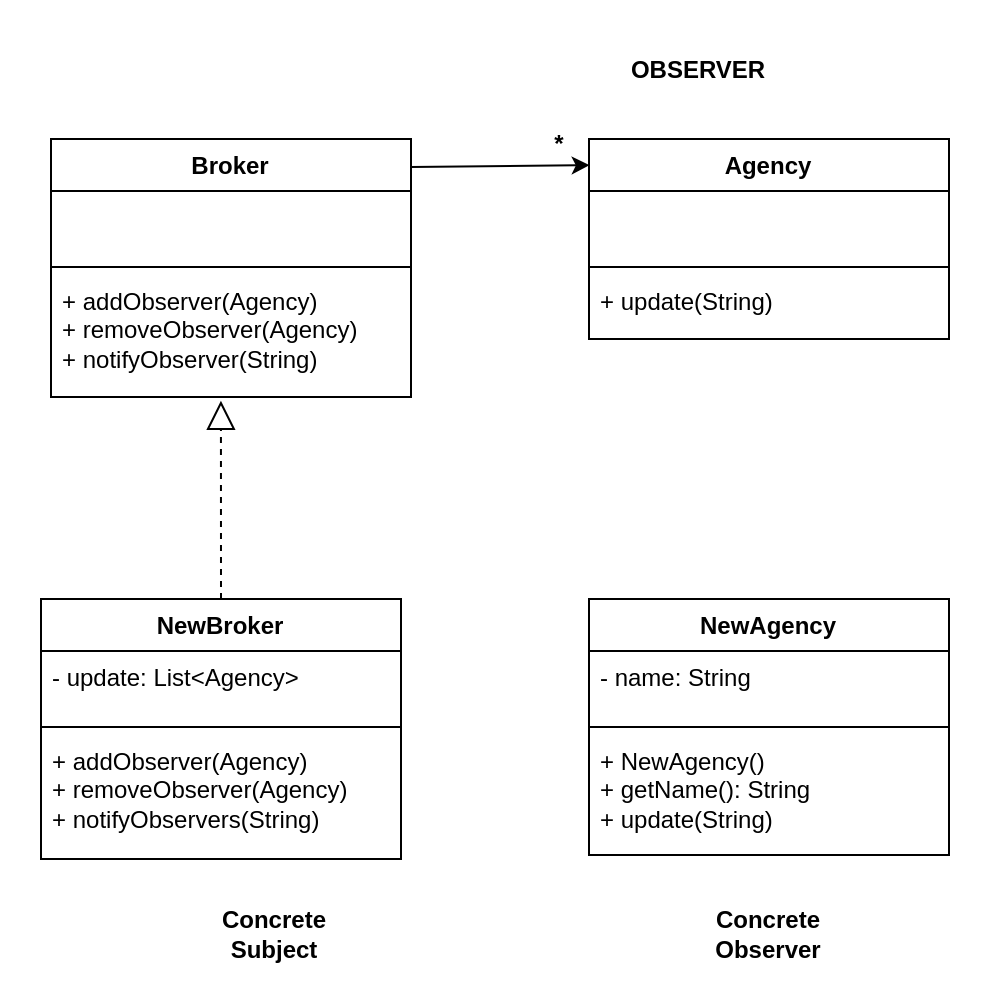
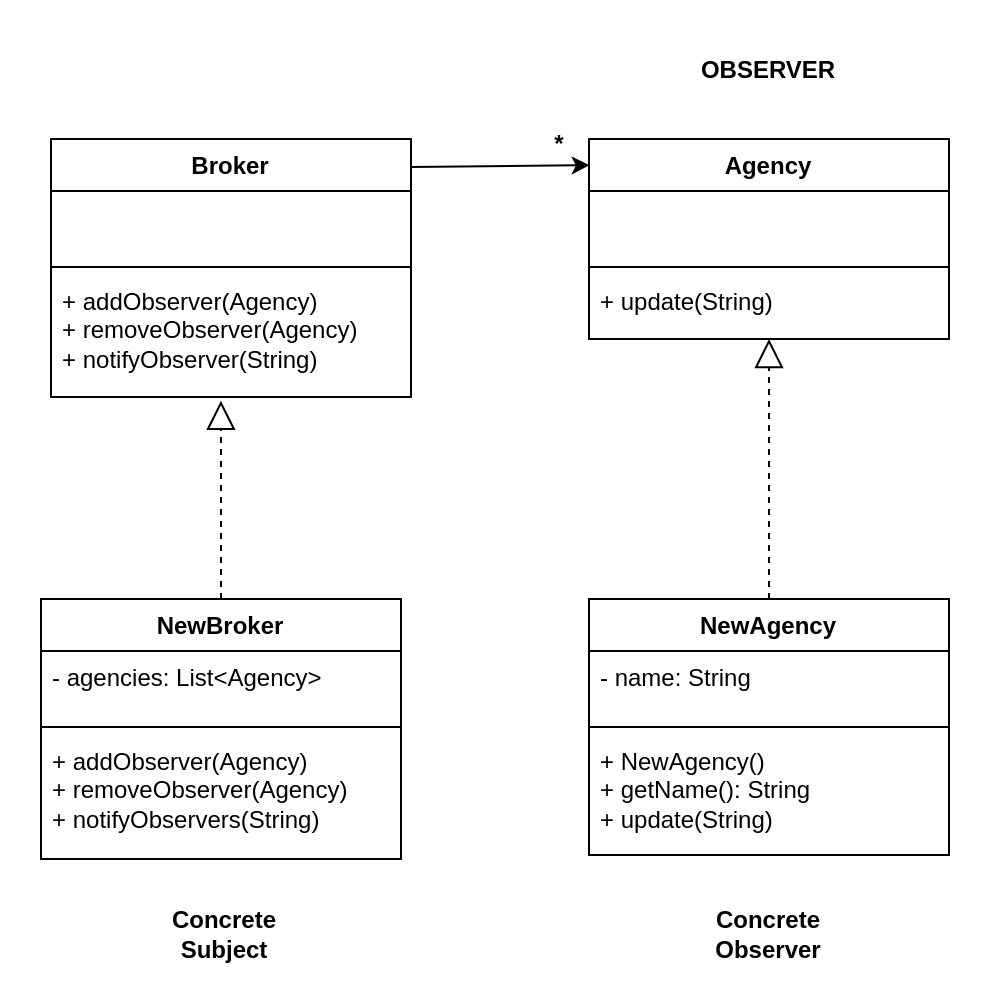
  <mxCell id="0" />
  <mxCell id="1" parent="0" />
  <mxCell id="2" value="Broker" style="swimlane;fontStyle=1;align=center;verticalAlign=top;childLayout=stackLayout;horizontal=1;startSize=26;horizontalStack=0;resizeParent=1;resizeParentMax=0;resizeLast=0;collapsible=1;marginBottom=0;whiteSpace=wrap;html=1;strokeColor=default;fontFamily=Helvetica;fontSize=12;fontColor=default;fillColor=default;" parent="1" vertex="1"><mxGeometry x="25" y="69" width="180" height="129" as="geometry"><mxRectangle x="410" y="210" width="100" height="30" as="alternateBounds" /></mxGeometry></mxCell>
  <mxCell id="3" value="&lt;div&gt;&lt;br&gt;&lt;/div&gt;&lt;div&gt;&lt;br&gt;&lt;/div&gt;" style="text;strokeColor=none;fillColor=none;align=left;verticalAlign=top;spacingLeft=4;spacingRight=4;overflow=hidden;rotatable=0;points=[[0,0.5],[1,0.5]];portConstraint=eastwest;whiteSpace=wrap;html=1;fontFamily=Helvetica;fontSize=12;fontColor=default;" parent="2" vertex="1"><mxGeometry y="26" width="180" height="34" as="geometry" /></mxCell>
  <mxCell id="4" value="" style="line;strokeWidth=1;fillColor=default;align=left;verticalAlign=top;spacingTop=-1;spacingLeft=3;spacingRight=3;rotatable=0;labelPosition=right;points=[];portConstraint=eastwest;strokeColor=default;fontFamily=Helvetica;fontSize=12;fontColor=default;" parent="2" vertex="1"><mxGeometry y="60" width="180" height="8" as="geometry" /></mxCell>
  <mxCell id="5" value="&lt;div&gt;+ addObserver(Agency)&lt;/div&gt;&lt;div&gt;+ removeObserver(Agency)&lt;/div&gt;&lt;div&gt;+ notifyObserver(String)&lt;/div&gt;" style="text;strokeColor=none;fillColor=none;align=left;verticalAlign=top;spacingLeft=4;spacingRight=4;overflow=hidden;rotatable=0;points=[[0,0.5],[1,0.5]];portConstraint=eastwest;whiteSpace=wrap;html=1;fontFamily=Helvetica;fontSize=12;fontColor=default;" parent="2" vertex="1"><mxGeometry y="68" width="180" height="61" as="geometry" /></mxCell>
  <mxCell id="6" value="Agency" style="swimlane;fontStyle=1;align=center;verticalAlign=top;childLayout=stackLayout;horizontal=1;startSize=26;horizontalStack=0;resizeParent=1;resizeParentMax=0;resizeLast=0;collapsible=1;marginBottom=0;whiteSpace=wrap;html=1;strokeColor=default;fontFamily=Helvetica;fontSize=12;fontColor=default;fillColor=default;" vertex="1" parent="1"><mxGeometry x="294" y="69" width="180" height="100" as="geometry"><mxRectangle x="410" y="210" width="100" height="30" as="alternateBounds" /></mxGeometry></mxCell>
  <mxCell id="7" value="&lt;div&gt;&lt;br&gt;&lt;/div&gt;&lt;div&gt;&lt;br&gt;&lt;/div&gt;" style="text;strokeColor=none;fillColor=none;align=left;verticalAlign=top;spacingLeft=4;spacingRight=4;overflow=hidden;rotatable=0;points=[[0,0.5],[1,0.5]];portConstraint=eastwest;whiteSpace=wrap;html=1;fontFamily=Helvetica;fontSize=12;fontColor=default;" vertex="1" parent="6"><mxGeometry y="26" width="180" height="34" as="geometry" /></mxCell>
  <mxCell id="8" value="" style="line;strokeWidth=1;fillColor=default;align=left;verticalAlign=top;spacingTop=-1;spacingLeft=3;spacingRight=3;rotatable=0;labelPosition=right;points=[];portConstraint=eastwest;strokeColor=default;fontFamily=Helvetica;fontSize=12;fontColor=default;" vertex="1" parent="6"><mxGeometry y="60" width="180" height="8" as="geometry" /></mxCell>
  <mxCell id="9" value="+ update(String)" style="text;strokeColor=none;fillColor=none;align=left;verticalAlign=top;spacingLeft=4;spacingRight=4;overflow=hidden;rotatable=0;points=[[0,0.5],[1,0.5]];portConstraint=eastwest;whiteSpace=wrap;html=1;fontFamily=Helvetica;fontSize=12;fontColor=default;" vertex="1" parent="6"><mxGeometry y="68" width="180" height="32" as="geometry" /></mxCell>
  <mxCell id="10" value="NewBroker" style="swimlane;fontStyle=1;align=center;verticalAlign=top;childLayout=stackLayout;horizontal=1;startSize=26;horizontalStack=0;resizeParent=1;resizeParentMax=0;resizeLast=0;collapsible=1;marginBottom=0;whiteSpace=wrap;html=1;strokeColor=default;fontFamily=Helvetica;fontSize=12;fontColor=default;fillColor=default;" vertex="1" parent="1"><mxGeometry x="20" y="299" width="180" height="130" as="geometry"><mxRectangle x="410" y="210" width="100" height="30" as="alternateBounds" /></mxGeometry></mxCell>
- <mxCell id="11" value="- update: List&amp;lt;Agency&amp;gt;" style="text;strokeColor=none;fillColor=none;align=left;verticalAlign=top;spacingLeft=4;spacingRight=4;overflow=hidden;rotatable=0;points=[[0,0.5],[1,0.5]];portConstraint=eastwest;whiteSpace=wrap;html=1;fontFamily=Helvetica;fontSize=12;fontColor=default;" vertex="1" parent="10"><mxGeometry y="26" width="180" height="34" as="geometry" /></mxCell>
+ <mxCell id="11" value="- agencies: List&amp;lt;Agency&amp;gt;" style="text;strokeColor=none;fillColor=none;align=left;verticalAlign=top;spacingLeft=4;spacingRight=4;overflow=hidden;rotatable=0;points=[[0,0.5],[1,0.5]];portConstraint=eastwest;whiteSpace=wrap;html=1;fontFamily=Helvetica;fontSize=12;fontColor=default;" vertex="1" parent="10"><mxGeometry y="26" width="180" height="34" as="geometry" /></mxCell>
  <mxCell id="12" value="" style="line;strokeWidth=1;fillColor=default;align=left;verticalAlign=top;spacingTop=-1;spacingLeft=3;spacingRight=3;rotatable=0;labelPosition=right;points=[];portConstraint=eastwest;strokeColor=default;fontFamily=Helvetica;fontSize=12;fontColor=default;" vertex="1" parent="10"><mxGeometry y="60" width="180" height="8" as="geometry" /></mxCell>
  <mxCell id="13" value="&lt;div&gt;+ addObserver(Agency)&lt;/div&gt;&lt;div&gt;+ removeObserver(Agency)&lt;/div&gt;&lt;div&gt;+ notifyObservers(String)&lt;/div&gt;" style="text;strokeColor=none;fillColor=none;align=left;verticalAlign=top;spacingLeft=4;spacingRight=4;overflow=hidden;rotatable=0;points=[[0,0.5],[1,0.5]];portConstraint=eastwest;whiteSpace=wrap;html=1;fontFamily=Helvetica;fontSize=12;fontColor=default;" vertex="1" parent="10"><mxGeometry y="68" width="180" height="62" as="geometry" /></mxCell>
  <mxCell id="14" value="" style="endArrow=block;dashed=1;endFill=0;endSize=12;html=1;rounded=0;exitX=0.5;exitY=0;exitDx=0;exitDy=0;entryX=0.472;entryY=1.031;entryDx=0;entryDy=0;entryPerimeter=0;" edge="1" parent="1" source="10" target="5"><mxGeometry width="160" relative="1" as="geometry"><mxPoint x="109" y="292" as="sourcePoint" /><mxPoint x="115" y="215" as="targetPoint" /></mxGeometry></mxCell>
  <mxCell id="15" value="NewAgency" style="swimlane;fontStyle=1;align=center;verticalAlign=top;childLayout=stackLayout;horizontal=1;startSize=26;horizontalStack=0;resizeParent=1;resizeParentMax=0;resizeLast=0;collapsible=1;marginBottom=0;whiteSpace=wrap;html=1;strokeColor=default;fontFamily=Helvetica;fontSize=12;fontColor=default;fillColor=default;" vertex="1" parent="1"><mxGeometry x="294" y="299" width="180" height="128" as="geometry"><mxRectangle x="410" y="210" width="100" height="30" as="alternateBounds" /></mxGeometry></mxCell>
  <mxCell id="16" value="- name: String" style="text;strokeColor=none;fillColor=none;align=left;verticalAlign=top;spacingLeft=4;spacingRight=4;overflow=hidden;rotatable=0;points=[[0,0.5],[1,0.5]];portConstraint=eastwest;whiteSpace=wrap;html=1;fontFamily=Helvetica;fontSize=12;fontColor=default;" vertex="1" parent="15"><mxGeometry y="26" width="180" height="34" as="geometry" /></mxCell>
  <mxCell id="17" value="" style="line;strokeWidth=1;fillColor=default;align=left;verticalAlign=top;spacingTop=-1;spacingLeft=3;spacingRight=3;rotatable=0;labelPosition=right;points=[];portConstraint=eastwest;strokeColor=default;fontFamily=Helvetica;fontSize=12;fontColor=default;" vertex="1" parent="15"><mxGeometry y="60" width="180" height="8" as="geometry" /></mxCell>
  <mxCell id="18" value="&lt;div&gt;+ NewAgency()&lt;/div&gt;&lt;div&gt;+ getName(): String&lt;/div&gt;&lt;div&gt;+ update(String)&lt;/div&gt;" style="text;strokeColor=none;fillColor=none;align=left;verticalAlign=top;spacingLeft=4;spacingRight=4;overflow=hidden;rotatable=0;points=[[0,0.5],[1,0.5]];portConstraint=eastwest;whiteSpace=wrap;html=1;fontFamily=Helvetica;fontSize=12;fontColor=default;" vertex="1" parent="15"><mxGeometry y="68" width="180" height="60" as="geometry" /></mxCell>
+ <mxCell id="19" value="" style="endArrow=block;dashed=1;endFill=0;endSize=12;html=1;rounded=0;exitX=0.5;exitY=0;exitDx=0;exitDy=0;entryX=0.5;entryY=1;entryDx=0;entryDy=0;" edge="1" parent="1" source="15" target="6"><mxGeometry width="160" relative="1" as="geometry"><mxPoint x="97" y="309" as="sourcePoint" /><mxPoint x="97" y="201" as="targetPoint" /></mxGeometry></mxCell>
  <mxCell id="20" value="" style="group" vertex="1" connectable="0" parent="1"><mxGeometry x="205" y="59" width="85" height="26" as="geometry" /></mxCell>
  <mxCell id="21" style="rounded=0;orthogonalLoop=1;jettySize=auto;html=1;exitX=1;exitY=0.109;exitDx=0;exitDy=0;exitPerimeter=0;entryX=0.002;entryY=0.131;entryDx=0;entryDy=0;entryPerimeter=0;" edge="1" parent="20" source="2" target="6"><mxGeometry relative="1" as="geometry"><mxPoint x="87" y="24" as="targetPoint" /></mxGeometry></mxCell>
  <mxCell id="22" value="*" style="text;align=center;fontStyle=1;verticalAlign=middle;spacingLeft=3;spacingRight=3;strokeColor=none;rotatable=0;points=[[0,0.5],[1,0.5]];portConstraint=eastwest;html=1;" vertex="1" parent="20"><mxGeometry x="62" width="23" height="26" as="geometry" /></mxCell>
- <mxCell id="23" value="OBSERVER" style="text;html=1;align=center;verticalAlign=middle;whiteSpace=wrap;rounded=0;fontStyle=1;fontColor=light-dark(#000000,#00E1FF);" vertex="1" parent="1"><mxGeometry x="319" y="20" width="60" height="30" as="geometry" /></mxCell>
- <mxCell id="24" value="Concrete Subject" style="text;html=1;align=center;verticalAlign=middle;whiteSpace=wrap;rounded=0;fontStyle=1;fontColor=light-dark(#000000,#00E1FF);" vertex="1" parent="1"><mxGeometry x="107" y="452" width="60" height="30" as="geometry" /></mxCell>
+ <mxCell id="23" value="OBSERVER" style="text;html=1;align=center;verticalAlign=middle;whiteSpace=wrap;rounded=0;fontStyle=1;fontColor=light-dark(#000000,#00E1FF);" vertex="1" parent="1"><mxGeometry x="354" y="20" width="60" height="30" as="geometry" /></mxCell>
+ <mxCell id="24" value="Concrete Subject" style="text;html=1;align=center;verticalAlign=middle;whiteSpace=wrap;rounded=0;fontStyle=1;fontColor=light-dark(#000000,#00E1FF);" vertex="1" parent="1"><mxGeometry x="82" y="452" width="60" height="30" as="geometry" /></mxCell>
  <mxCell id="25" value="Concrete Observer" style="text;html=1;align=center;verticalAlign=middle;whiteSpace=wrap;rounded=0;fontStyle=1;fontColor=light-dark(#000000,#00E1FF);" vertex="1" parent="1"><mxGeometry x="354" y="452" width="60" height="30" as="geometry" /></mxCell>
